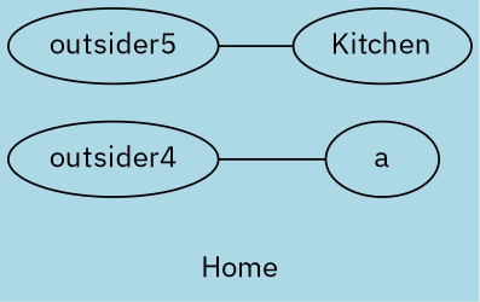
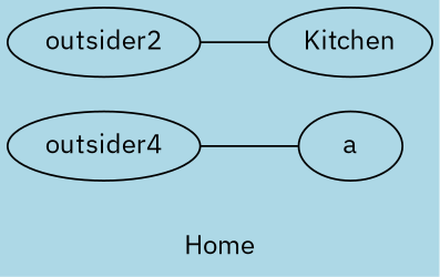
  graph {
    bgcolor=lightblue
    fontname="IBM Plex Sans"
    label=Home
    rankdir=LR
    node [fontname="IBM Plex Sans"]
    edge [fontname="IBM Plex Sans"]
    n1 [label=outsider4]
    a
-   outsider2 [label=outsider5]
+   outsider2
    Kitchen
    n1 -- a
    outsider2 -- Kitchen
  }
